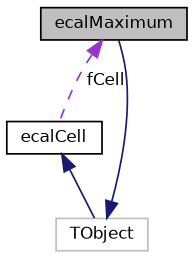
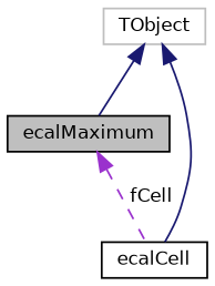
  digraph {
    node [color=black fillcolor=white fontname=Helvetica fontsize=10 shape=record style=filled]
    edge [color=midnightblue dir=back fontname=Helvetica fontsize=10 labelfontname=Helvetica labelfontsize=10 style=solid]
    n1 [fillcolor=grey75 fontcolor=black height=0.2 label=ecalMaximum width=0.4]
    n2 [height=0.2 label=ecalCell width=0.4]
    n3 [color=grey75 height=0.2 label=TObject width=0.4]
    n1 -> n2 [color=darkorchid3 label=" fCell" style=dashed]
    n3 -> n1
-   n2 -> n3
+   n3 -> n2
  }
